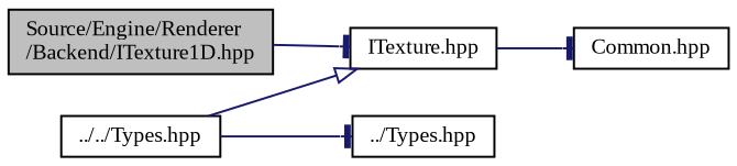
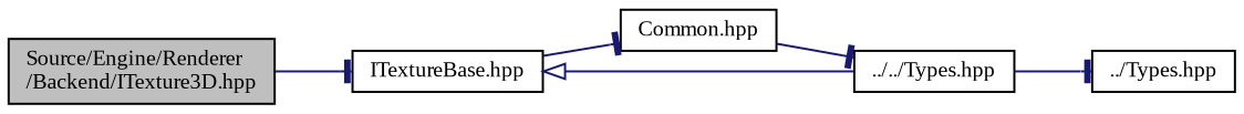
  digraph {
    fontname="Liberation Serif"
    rankdir=LR
    node [color=black fillcolor=white fontname="Liberation Serif" fontsize=10 shape=record style=filled]
    edge [arrowhead=tee color=midnightblue fontname="Liberation Serif" fontsize=10 labelfontname=Helvetica labelfontsize=10 style=solid]
-   n1 [fillcolor=grey75 fontcolor=black height=0.2 label="Source/Engine/Renderer\l/Backend/ITexture1D.hpp" width=0.4]
-   n2 [height=0.2 label="ITexture.hpp" width=0.4]
+   n1 [fillcolor=grey75 fontcolor=black height=0.2 label="Source/Engine/Renderer\l/Backend/ITexture3D.hpp" width=0.4]
+   n2 [height=0.2 label="ITextureBase.hpp" width=0.4]
    n3 [height=0.2 label="Common.hpp" width=0.4]
    n4 [height=0.2 label="../../Types.hpp" width=0.4]
    n5 [height=0.2 label="../Types.hpp" width=0.4]
    n1 -> n2
    n2 -> n3
+   n3 -> n4
    n4 -> n2 [arrowhead=onormal]
    n4 -> n5
  }
